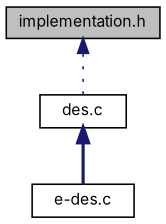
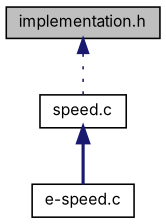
  digraph {
    fontname=Inter
    node [color=black fillcolor=white fontname=Inter fontsize=10 shape=record style=filled]
    edge [color=midnightblue dir=back fontname=Inter fontsize=10 labelfontname=Helvetica labelfontsize=10]
    n1 [fillcolor=grey75 fontcolor=black height=0.2 label="implementation.h" width=0.4]
-   n2 [height=0.2 label="des.c" width=0.4]
-   n3 [height=0.2 label="e-des.c" width=0.4]
+   n2 [height=0.2 label="speed.c" width=0.4]
+   n3 [height=0.2 label="e-speed.c" width=0.4]
    n1 -> n2 [style=dotted]
    n2 -> n3 [style=bold]
  }
